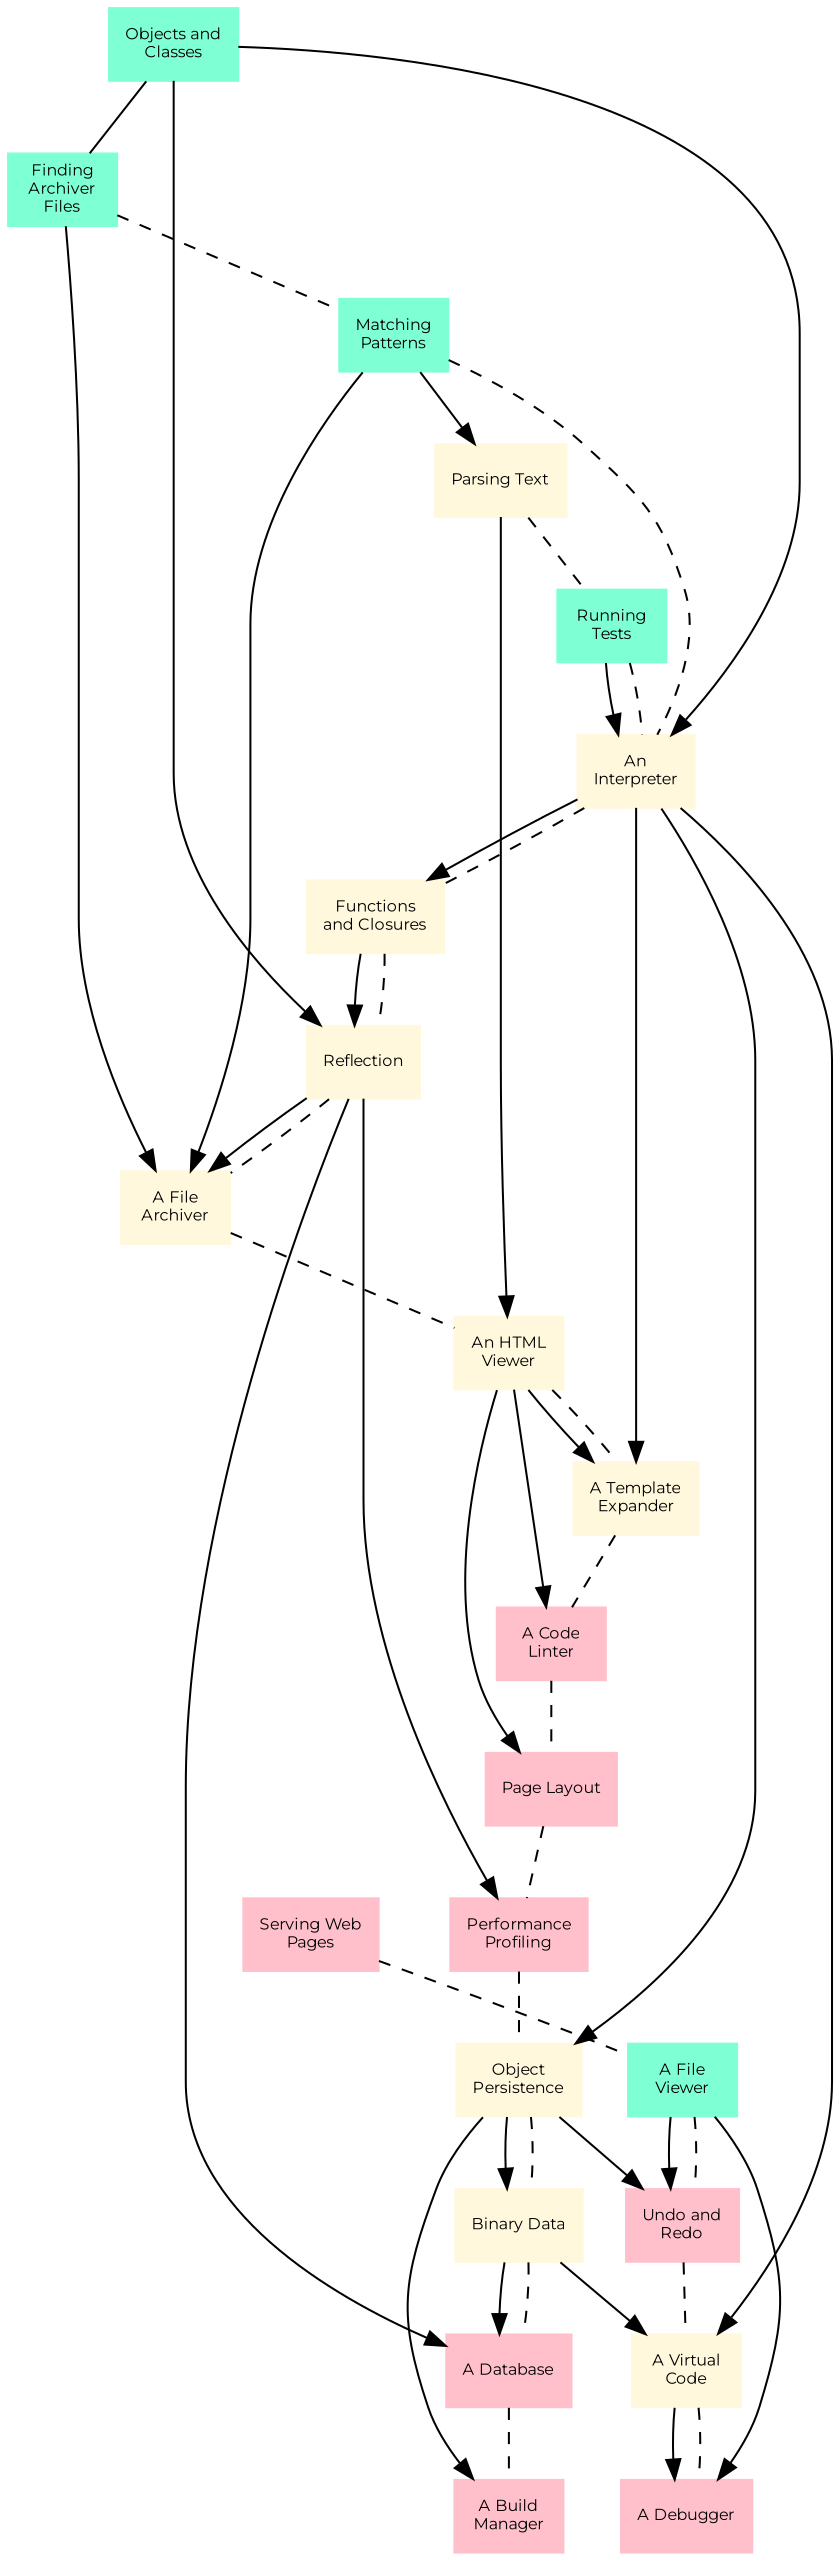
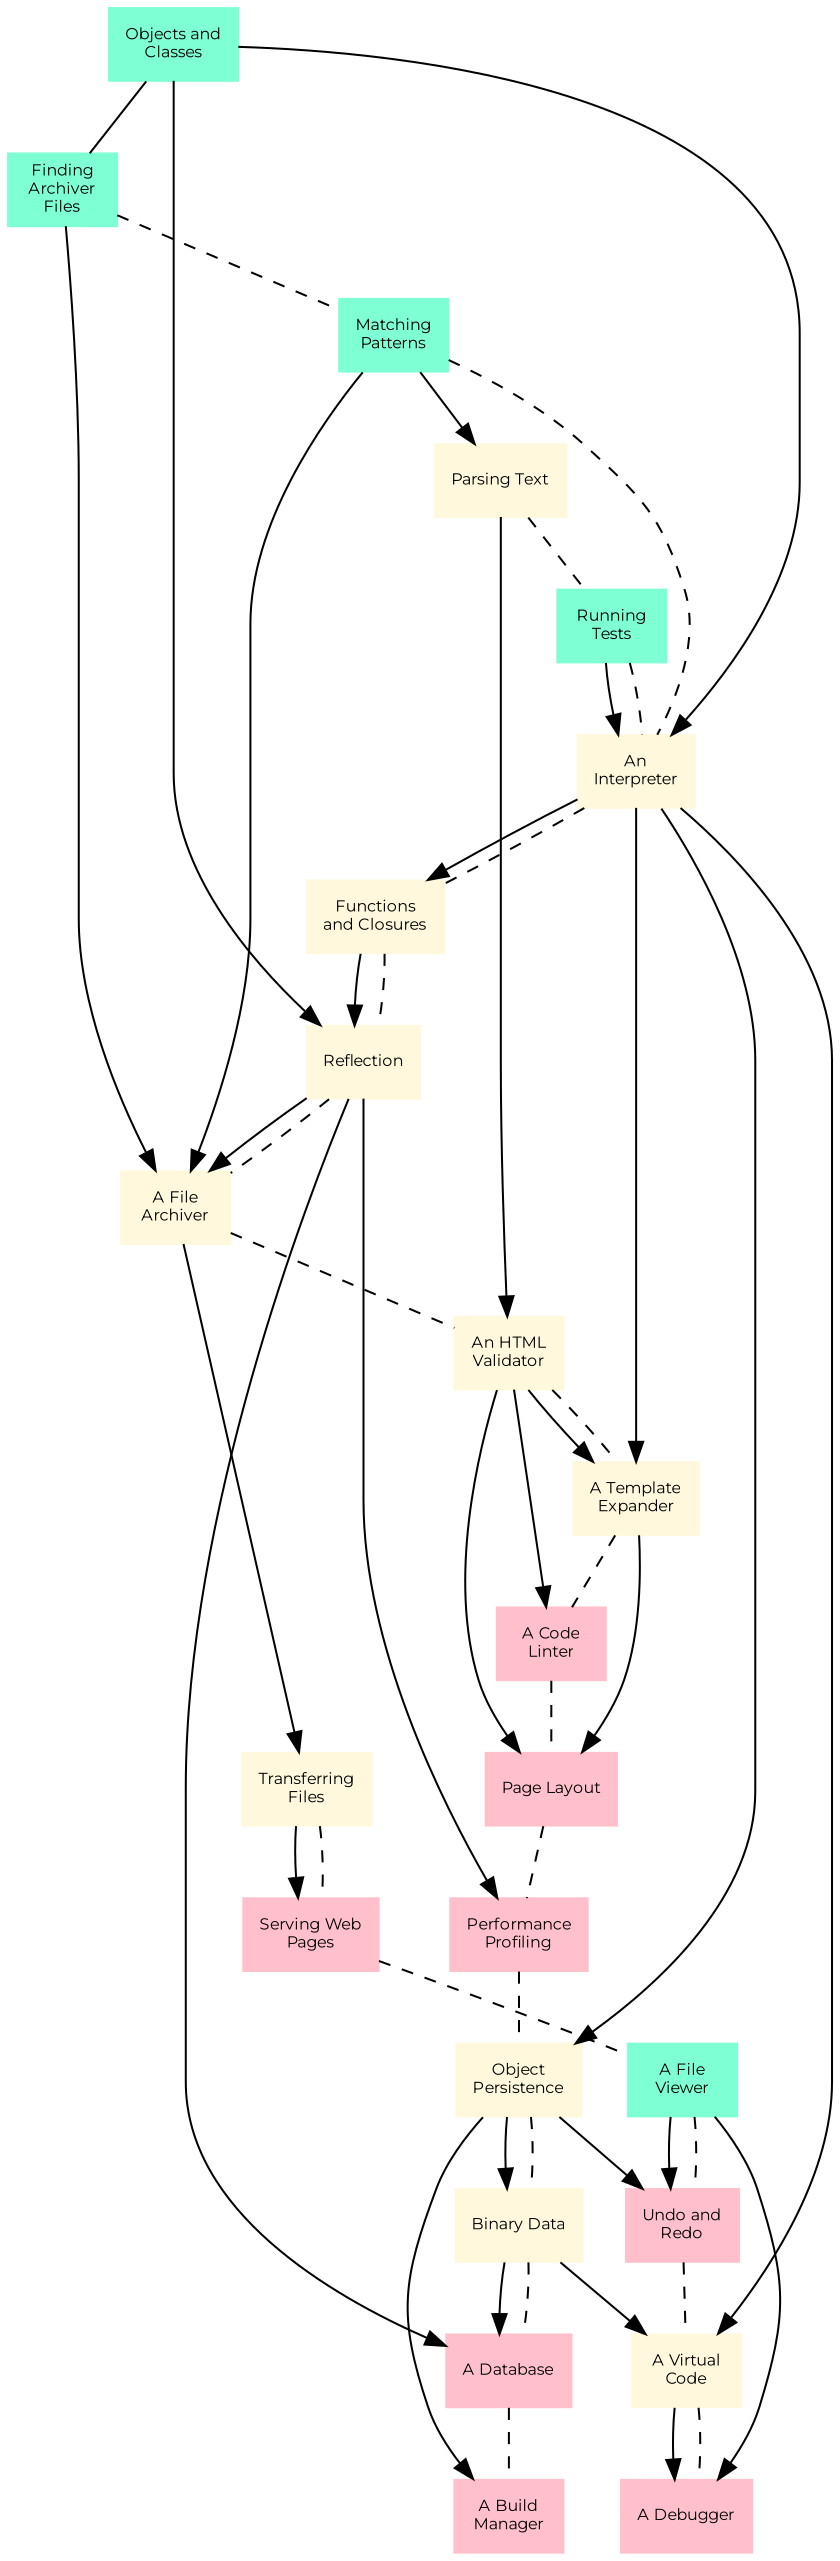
  digraph {
    fontname=Montserrat
    rankdir=TB
    node [color=cornsilk fontname=Montserrat fontsize=8 shape=box style=filled]
    edge [fontname=Montserrat]
    n1 [color=aquamarine label=<Objects and<br/>Classes>]
    n2 [color=aquamarine label=<Finding<br/>Archiver<br/>Files>]
    n3 [label=<An<br/>Interpreter>]
    n4 [label=<Reflection>]
    n5 [color=aquamarine label=<Matching<br/>Patterns>]
    n6 [label=<A File<br/>Archiver>]
    n7 [label=<Functions<br/>and Closures>]
    n8 [label=<A Template<br/>Expander>]
    n9 [label=<Object<br/>Persistence>]
    n10 [label=<A Virtual<br/>Code>]
    n11 [color=pink label=<Performance<br/>Profiling>]
    n12 [color=pink label=<A Database>]
    n13 [label=<Parsing Text>]
-   n14 [label=<An HTML<br/>Viewer>]
+   n14 [label=<An HTML<br/>Validator>]
+   n15 [label=<Transferring<br/>Files>]
    n16 [color=aquamarine label=<Running<br/>Tests>]
    n17 [color=pink label=<A Code<br/>Linter>]
    n18 [color=pink label=<Page Layout>]
    n19 [label=<Binary Data>]
    n20 [color=pink label=<A Build<br/>Manager>]
    n21 [color=pink label=<Undo and<br/>Redo>]
    n22 [color=pink label=<A Debugger>]
    n23 [color=pink label=<Serving Web<br/>Pages>]
    n24 [color=aquamarine label=<A File<br/>Viewer>]
    n1 -> n2 [arrowhead=none style=solid]
    n1 -> n3
    n1 -> n4
    n2 -> n5 [arrowhead=none style=dashed]
    n2 -> n6
    n3 -> n7
    n3 -> n7 [arrowhead=none style=dashed]
    n3 -> n8
    n3 -> n9
    n3 -> n10
    n4 -> n6
    n4 -> n6 [arrowhead=none style=dashed]
    n4 -> n11
    n4 -> n12
    n5 -> n3 [arrowhead=none style=dashed]
    n5 -> n6
    n5 -> n13
    n6 -> n14 [arrowhead=none style=dashed]
+   n6 -> n15
    n7 -> n4
    n7 -> n4 [arrowhead=none style=dashed]
    n8 -> n17 [arrowhead=none style=dashed]
+   n8 -> n18
    n9 -> n19
    n9 -> n19 [arrowhead=none style=dashed]
    n9 -> n20
    n9 -> n21
    n10 -> n22
    n10 -> n22 [arrowhead=none style=dashed]
    n11 -> n9 [arrowhead=none style=dashed]
    n12 -> n20 [arrowhead=none style=dashed]
    n13 -> n14
    n13 -> n16 [arrowhead=none style=dashed]
    n14 -> n8
    n14 -> n8 [arrowhead=none style=dashed]
    n14 -> n17
    n14 -> n18
+   n15 -> n23
+   n15 -> n23 [arrowhead=none style=dashed]
    n16 -> n3
    n16 -> n3 [arrowhead=none style=dashed]
    n17 -> n18 [arrowhead=none style=dashed]
    n18 -> n11 [arrowhead=none style=dashed]
    n19 -> n10
    n19 -> n12
    n19 -> n12 [arrowhead=none style=dashed]
    n21 -> n10 [arrowhead=none style=dashed]
    n23 -> n24 [arrowhead=none style=dashed]
    n24 -> n21
    n24 -> n21 [arrowhead=none style=dashed]
    n24 -> n22
  }
